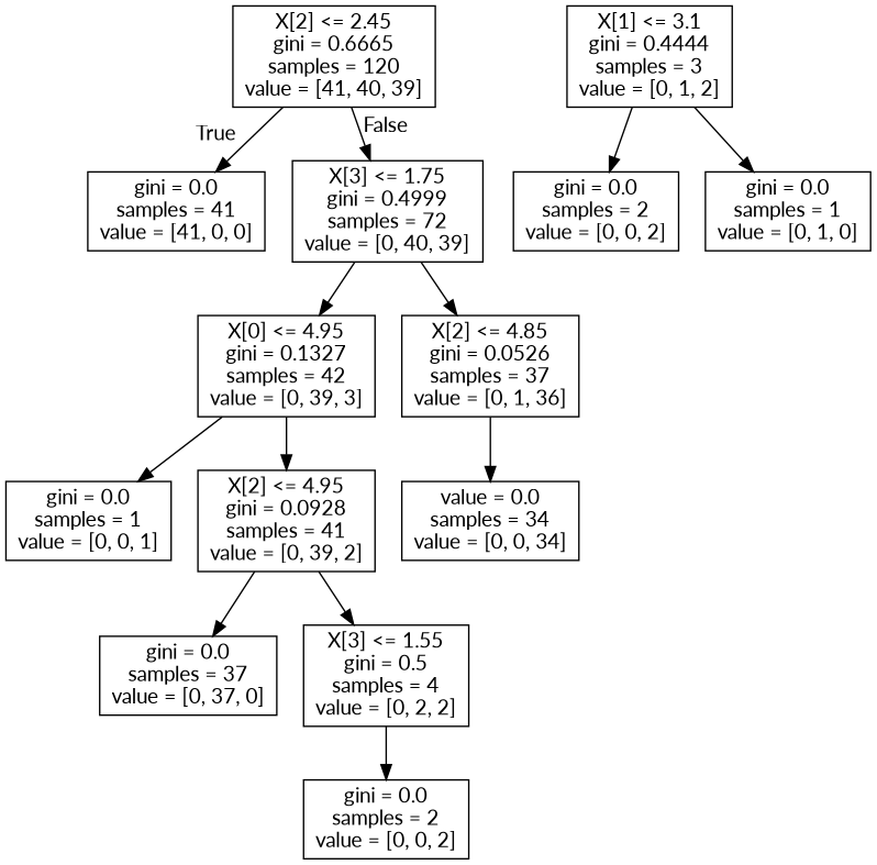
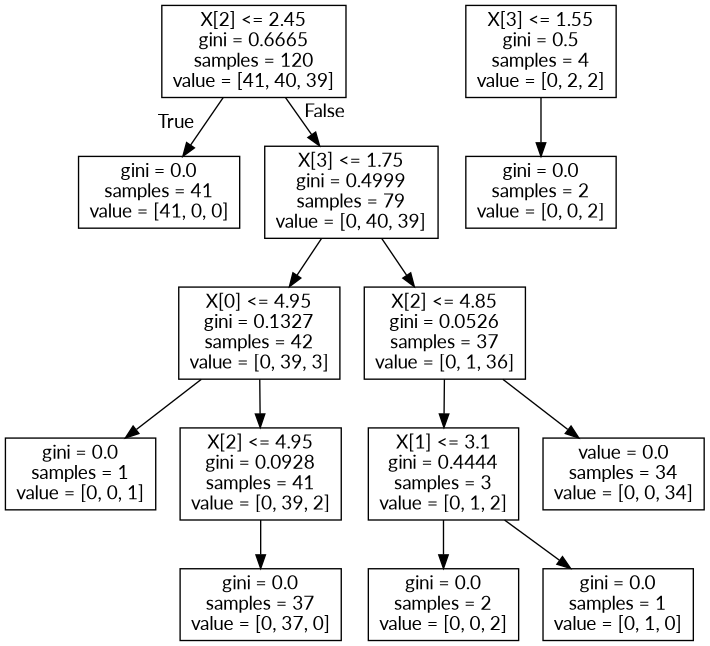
  digraph {
    fontname=Lato
    node [fontname=Lato shape=box]
    edge [fontname=Lato]
    n1 [label="X[2] <= 2.45\ngini = 0.6665\nsamples = 120\nvalue = [41, 40, 39]"]
    n2 [label="gini = 0.0\nsamples = 41\nvalue = [41, 0, 0]"]
-   n3 [label="X[3] <= 1.75\ngini = 0.4999\nsamples = 72\nvalue = [0, 40, 39]"]
+   n3 [label="X[3] <= 1.75\ngini = 0.4999\nsamples = 79\nvalue = [0, 40, 39]"]
    n4 [label="X[0] <= 4.95\ngini = 0.1327\nsamples = 42\nvalue = [0, 39, 3]"]
    n5 [label="X[2] <= 4.85\ngini = 0.0526\nsamples = 37\nvalue = [0, 1, 36]"]
    n6 [label="gini = 0.0\nsamples = 1\nvalue = [0, 0, 1]"]
    n7 [label="X[2] <= 4.95\ngini = 0.0928\nsamples = 41\nvalue = [0, 39, 2]"]
    n8 [label="X[1] <= 3.1\ngini = 0.4444\nsamples = 3\nvalue = [0, 1, 2]"]
    n9 [label="value = 0.0\nsamples = 34\nvalue = [0, 0, 34]"]
    n10 [label="gini = 0.0\nsamples = 37\nvalue = [0, 37, 0]"]
    n11 [label="X[3] <= 1.55\ngini = 0.5\nsamples = 4\nvalue = [0, 2, 2]"]
    n12 [label="gini = 0.0\nsamples = 2\nvalue = [0, 0, 2]"]
    n13 [label="gini = 0.0\nsamples = 2\nvalue = [0, 0, 2]"]
    n14 [label="gini = 0.0\nsamples = 1\nvalue = [0, 1, 0]"]
    n1 -> n2 [headlabel=True labelangle=45 labeldistance=2.5]
    n1 -> n3 [headlabel=False labelangle=-45 labeldistance=2.5]
    n3 -> n4
    n3 -> n5
    n4 -> n6
    n4 -> n7
+   n5 -> n8
    n5 -> n9
    n7 -> n10
-   n7 -> n11
    n8 -> n13
    n8 -> n14
    n11 -> n12
  }
